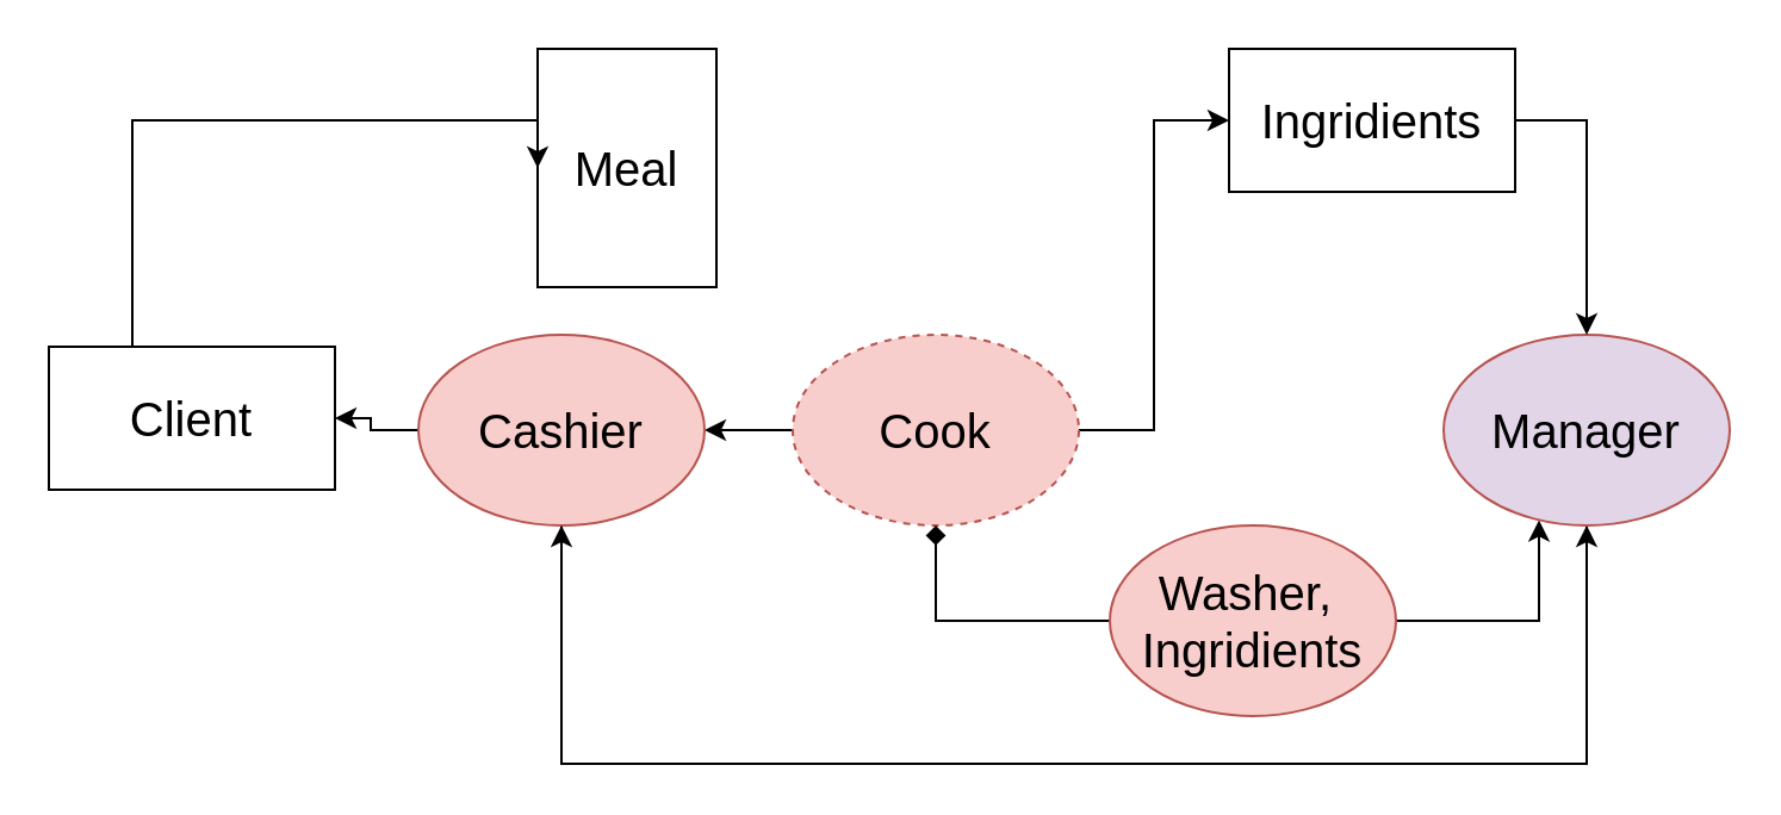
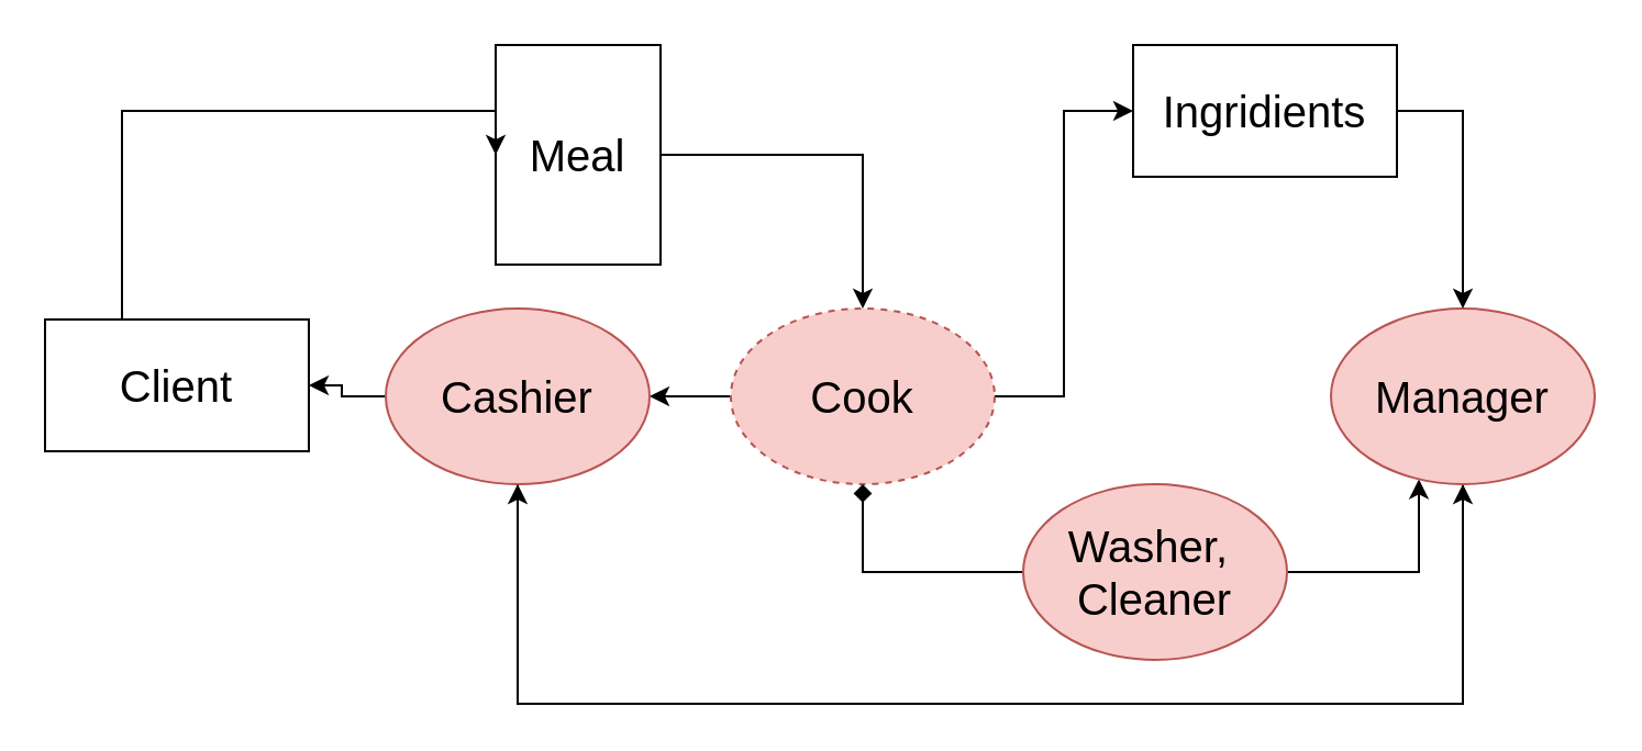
  <mxCell id="0" />
  <mxCell id="1" parent="0" />
  <mxCell id="2" style="edgeStyle=orthogonalEdgeStyle;rounded=0;orthogonalLoop=1;jettySize=auto;html=1;entryX=1;entryY=0.5;entryDx=0;entryDy=0;fontSize=20;" edge="1" parent="1" source="4" target="7"><mxGeometry relative="1" as="geometry" /></mxCell>
  <mxCell id="3" style="edgeStyle=orthogonalEdgeStyle;rounded=0;orthogonalLoop=1;jettySize=auto;html=1;entryX=0;entryY=0.5;entryDx=0;entryDy=0;fontSize=20;" edge="1" parent="1" source="4" target="18"><mxGeometry relative="1" as="geometry" /></mxCell>
  <mxCell id="4" value="Сook" style="ellipse;whiteSpace=wrap;html=1;fontSize=20;fillColor=#f8cecc;strokeColor=#b85450;dashed=1;" vertex="1" parent="1"><mxGeometry x="332" y="140" width="120" height="80" as="geometry" /></mxCell>
  <mxCell id="5" style="edgeStyle=orthogonalEdgeStyle;rounded=0;orthogonalLoop=1;jettySize=auto;html=1;entryX=1;entryY=0.5;entryDx=0;entryDy=0;fontSize=20;" edge="1" parent="1" source="7" target="16"><mxGeometry relative="1" as="geometry" /></mxCell>
  <mxCell id="6" style="edgeStyle=orthogonalEdgeStyle;rounded=0;orthogonalLoop=1;jettySize=auto;html=1;exitX=0.5;exitY=1;exitDx=0;exitDy=0;entryX=0.5;entryY=1;entryDx=0;entryDy=0;fontSize=20;" edge="1" parent="1" source="7" target="12"><mxGeometry relative="1" as="geometry"><Array as="points"><mxPoint x="235" y="320" /><mxPoint x="665" y="320" /></Array></mxGeometry></mxCell>
  <mxCell id="7" value="Cashier" style="ellipse;whiteSpace=wrap;html=1;fontSize=20;fillColor=#f8cecc;strokeColor=#b85450;" vertex="1" parent="1"><mxGeometry x="175" y="140" width="120" height="80" as="geometry" /></mxCell>
  <mxCell id="8" style="edgeStyle=orthogonalEdgeStyle;rounded=0;orthogonalLoop=1;jettySize=auto;html=1;fontSize=20;" edge="1" parent="1" source="10" target="12"><mxGeometry relative="1" as="geometry"><Array as="points"><mxPoint x="645" y="260" /></Array></mxGeometry></mxCell>
  <mxCell id="9" style="edgeStyle=orthogonalEdgeStyle;rounded=0;orthogonalLoop=1;jettySize=auto;html=1;entryX=0.5;entryY=1;entryDx=0;entryDy=0;fontSize=20;endArrow=diamond;" edge="1" parent="1" source="10" target="4"><mxGeometry relative="1" as="geometry" /></mxCell>
- <mxCell id="10" value="Washer,&amp;nbsp;&lt;br&gt;Ingridients" style="ellipse;whiteSpace=wrap;html=1;fontSize=20;fillColor=#f8cecc;strokeColor=#b85450;" vertex="1" parent="1"><mxGeometry x="465" y="220" width="120" height="80" as="geometry" /></mxCell>
+ <mxCell id="10" value="Washer,&amp;nbsp;&lt;br&gt;Cleaner" style="ellipse;whiteSpace=wrap;html=1;fontSize=20;fillColor=#f8cecc;strokeColor=#b85450;" vertex="1" parent="1"><mxGeometry x="465" y="220" width="120" height="80" as="geometry" /></mxCell>
  <mxCell id="11" style="edgeStyle=orthogonalEdgeStyle;rounded=0;orthogonalLoop=1;jettySize=auto;html=1;fontSize=20;" edge="1" parent="1" source="12"><mxGeometry relative="1" as="geometry"><mxPoint x="235" y="220" as="targetPoint" /><Array as="points"><mxPoint x="665" y="320" /><mxPoint x="235" y="320" /></Array></mxGeometry></mxCell>
- <mxCell id="12" value="Manager" style="ellipse;whiteSpace=wrap;html=1;fontSize=20;fillColor=#e1d5e7;strokeColor=#b85450;" vertex="1" parent="1"><mxGeometry x="605" y="140" width="120" height="80" as="geometry" /></mxCell>
+ <mxCell id="12" value="Manager" style="ellipse;whiteSpace=wrap;html=1;fontSize=20;fillColor=#f8cecc;strokeColor=#b85450;" vertex="1" parent="1"><mxGeometry x="605" y="140" width="120" height="80" as="geometry" /></mxCell>
+ <mxCell id="13" style="edgeStyle=orthogonalEdgeStyle;rounded=0;orthogonalLoop=1;jettySize=auto;html=1;fontSize=20;entryX=0.5;entryY=0;entryDx=0;entryDy=0;exitX=1;exitY=0.5;exitDx=0;exitDy=0;" edge="1" parent="1" source="14" target="4"><mxGeometry relative="1" as="geometry"><mxPoint x="435" y="70" as="targetPoint" /></mxGeometry></mxCell>
  <mxCell id="14" value="Meal" style="rounded=0;whiteSpace=wrap;html=1;fontSize=20;" vertex="1" parent="1"><mxGeometry x="225" y="20" width="75" height="100" as="geometry" /></mxCell>
  <mxCell id="15" style="edgeStyle=orthogonalEdgeStyle;rounded=0;orthogonalLoop=1;jettySize=auto;html=1;entryX=0;entryY=0.5;entryDx=0;entryDy=0;fontSize=20;" edge="1" parent="1" source="16" target="14"><mxGeometry relative="1" as="geometry"><Array as="points"><mxPoint x="55" y="50" /></Array></mxGeometry></mxCell>
  <mxCell id="16" value="Client" style="rounded=0;whiteSpace=wrap;html=1;fontSize=20;" vertex="1" parent="1"><mxGeometry x="20" y="145" width="120" height="60" as="geometry" /></mxCell>
  <mxCell id="17" style="edgeStyle=orthogonalEdgeStyle;rounded=0;orthogonalLoop=1;jettySize=auto;html=1;exitX=1;exitY=0.5;exitDx=0;exitDy=0;entryX=0.5;entryY=0;entryDx=0;entryDy=0;fontSize=20;" edge="1" parent="1" source="18" target="12"><mxGeometry relative="1" as="geometry" /></mxCell>
  <mxCell id="18" value="Ingridients" style="rounded=0;whiteSpace=wrap;html=1;fontSize=20;" vertex="1" parent="1"><mxGeometry x="515" y="20" width="120" height="60" as="geometry" /></mxCell>
